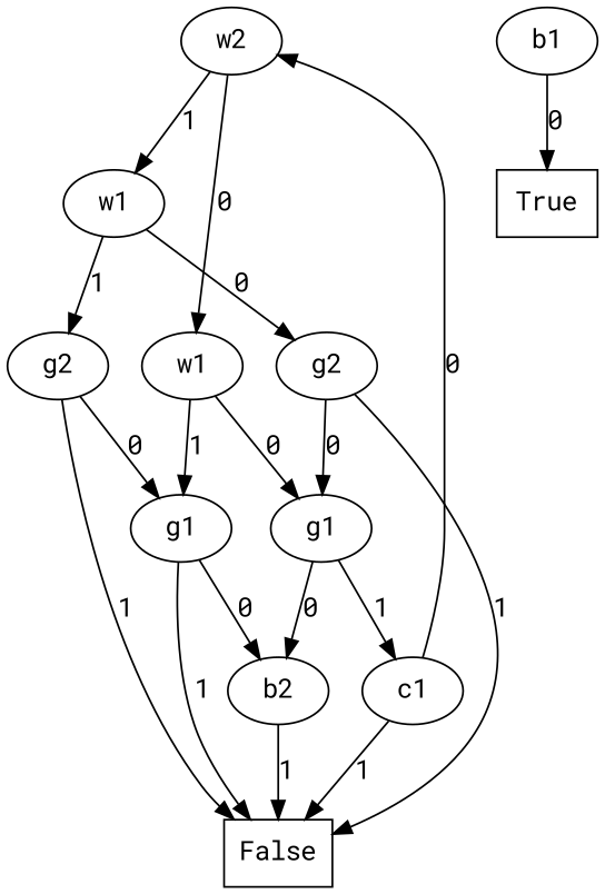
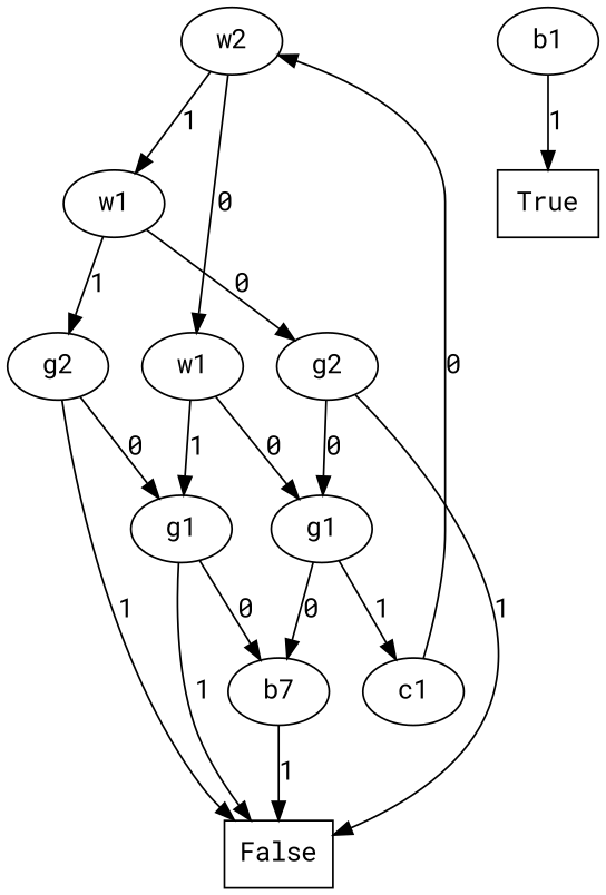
  digraph {
    fontname="Roboto Mono"
    node [fontname="Roboto Mono" shape=oval]
    edge [fontname="Roboto Mono"]
    n1 [label=w2]
    n2 [label=w1]
    n3 [label=w1]
    n4 [label=g1]
    n5 [label=g1]
    n6 [label=g2]
    n7 [label=g2]
-   n8 [label=b2]
+   n8 [label=b7]
    n9 [label=c1]
    n10 [label=False shape=rectangle]
    n11 [label=b1]
    n12 [label=True shape=rectangle]
    n1 -> n2 [label=0]
    n1 -> n3 [label=1]
    n2 -> n4 [label=0]
    n2 -> n5 [label=1]
    n3 -> n6 [label=0]
    n3 -> n7 [label=1]
    n4 -> n8 [label=0]
    n4 -> n9 [label=1]
    n5 -> n8 [label=0]
    n5 -> n10 [label=1]
    n6 -> n4 [label=0]
    n6 -> n10 [label=1]
    n7 -> n5 [label=0]
    n7 -> n10 [label=1]
    n8 -> n10 [label=1]
    n9 -> n1 [label=0]
-   n9 -> n10 [label=1]
-   n11 -> n12 [label=0]
+   n11 -> n12 [label=1]
  }
